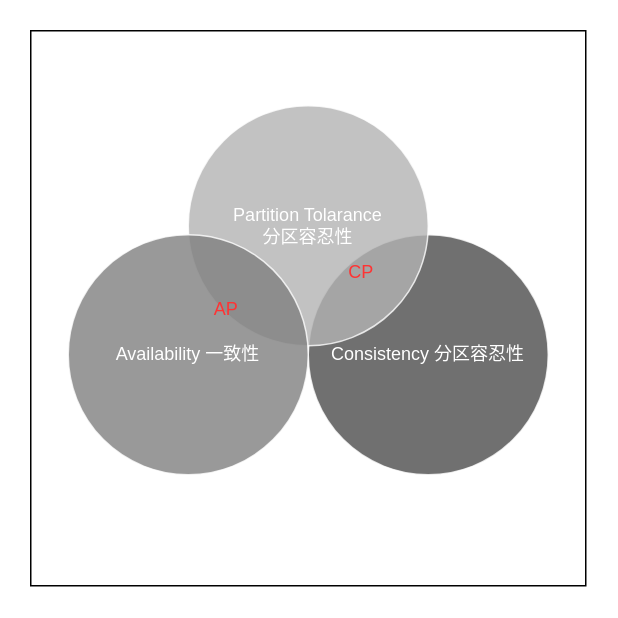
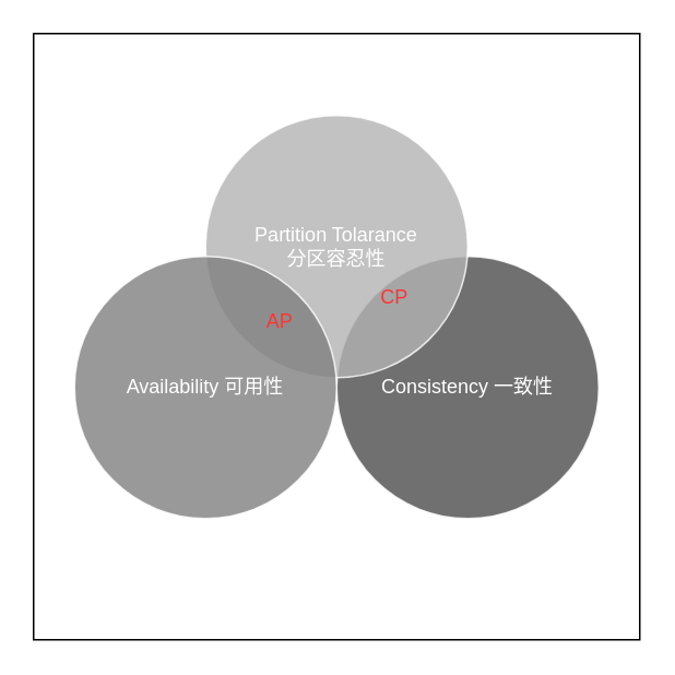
  <mxCell id="0" />
  <mxCell id="1" parent="0" />
  <mxCell id="2" value="" style="whiteSpace=wrap;html=1;aspect=fixed;strokeColor=#000000;fillColor=#FFFFFF;" vertex="1" parent="1"><mxGeometry x="20" y="20" width="370" height="370" as="geometry" /></mxCell>
- <mxCell id="3" value="Consistency 分区容忍性" style="ellipse;whiteSpace=wrap;html=1;aspect=fixed;fillColor=#4D4D4D;opacity=80;strokeColor=#FFFFFF;fontColor=#FFFFFF;" vertex="1" parent="1"><mxGeometry x="205" y="156" width="160" height="160" as="geometry" /></mxCell>
+ <mxCell id="3" value="Consistency 一致性" style="ellipse;whiteSpace=wrap;html=1;aspect=fixed;fillColor=#4D4D4D;opacity=80;strokeColor=#FFFFFF;fontColor=#FFFFFF;" vertex="1" parent="1"><mxGeometry x="205" y="156" width="160" height="160" as="geometry" /></mxCell>
  <mxCell id="4" value="Partition Tolarance&lt;br&gt;分区容忍性" style="ellipse;whiteSpace=wrap;html=1;aspect=fixed;fillColor=#B3B3B3;opacity=80;strokeColor=#FFFFFF;fontColor=#FFFFFF;" vertex="1" parent="1"><mxGeometry x="125" y="70" width="160" height="160" as="geometry" /></mxCell>
- <mxCell id="5" value="Availability 一致性" style="ellipse;whiteSpace=wrap;html=1;aspect=fixed;fillColor=#808080;opacity=80;strokeColor=#FFFFFF;fontColor=#FFFFFF;" vertex="1" parent="1"><mxGeometry x="45" y="156" width="160" height="160" as="geometry" /></mxCell>
- <mxCell id="6" value="&lt;font color=&quot;#ff3333&quot;&gt;AP&lt;/font&gt;" style="text;html=1;resizable=0;autosize=1;align=center;verticalAlign=middle;points=[];fillColor=none;strokeColor=none;rounded=0;fontColor=#000000;" vertex="1" parent="1"><mxGeometry x="135" y="196" width="30" height="20" as="geometry" /></mxCell>
+ <mxCell id="5" value="Availability 可用性" style="ellipse;whiteSpace=wrap;html=1;aspect=fixed;fillColor=#808080;opacity=80;strokeColor=#FFFFFF;fontColor=#FFFFFF;" vertex="1" parent="1"><mxGeometry x="45" y="156" width="160" height="160" as="geometry" /></mxCell>
+ <mxCell id="6" value="&lt;font color=&quot;#ff3333&quot;&gt;AP&lt;/font&gt;" style="text;html=1;resizable=0;autosize=1;align=center;verticalAlign=middle;points=[];fillColor=none;strokeColor=none;rounded=0;fontColor=#000000;" vertex="1" parent="1"><mxGeometry x="155" y="186" width="30" height="20" as="geometry" /></mxCell>
  <mxCell id="7" value="&lt;font color=&quot;#ff3333&quot;&gt;CP&lt;/font&gt;" style="text;html=1;resizable=0;autosize=1;align=center;verticalAlign=middle;points=[];fillColor=none;strokeColor=none;rounded=0;fontColor=#000000;" vertex="1" parent="1"><mxGeometry x="225" y="171" width="30" height="20" as="geometry" /></mxCell>
